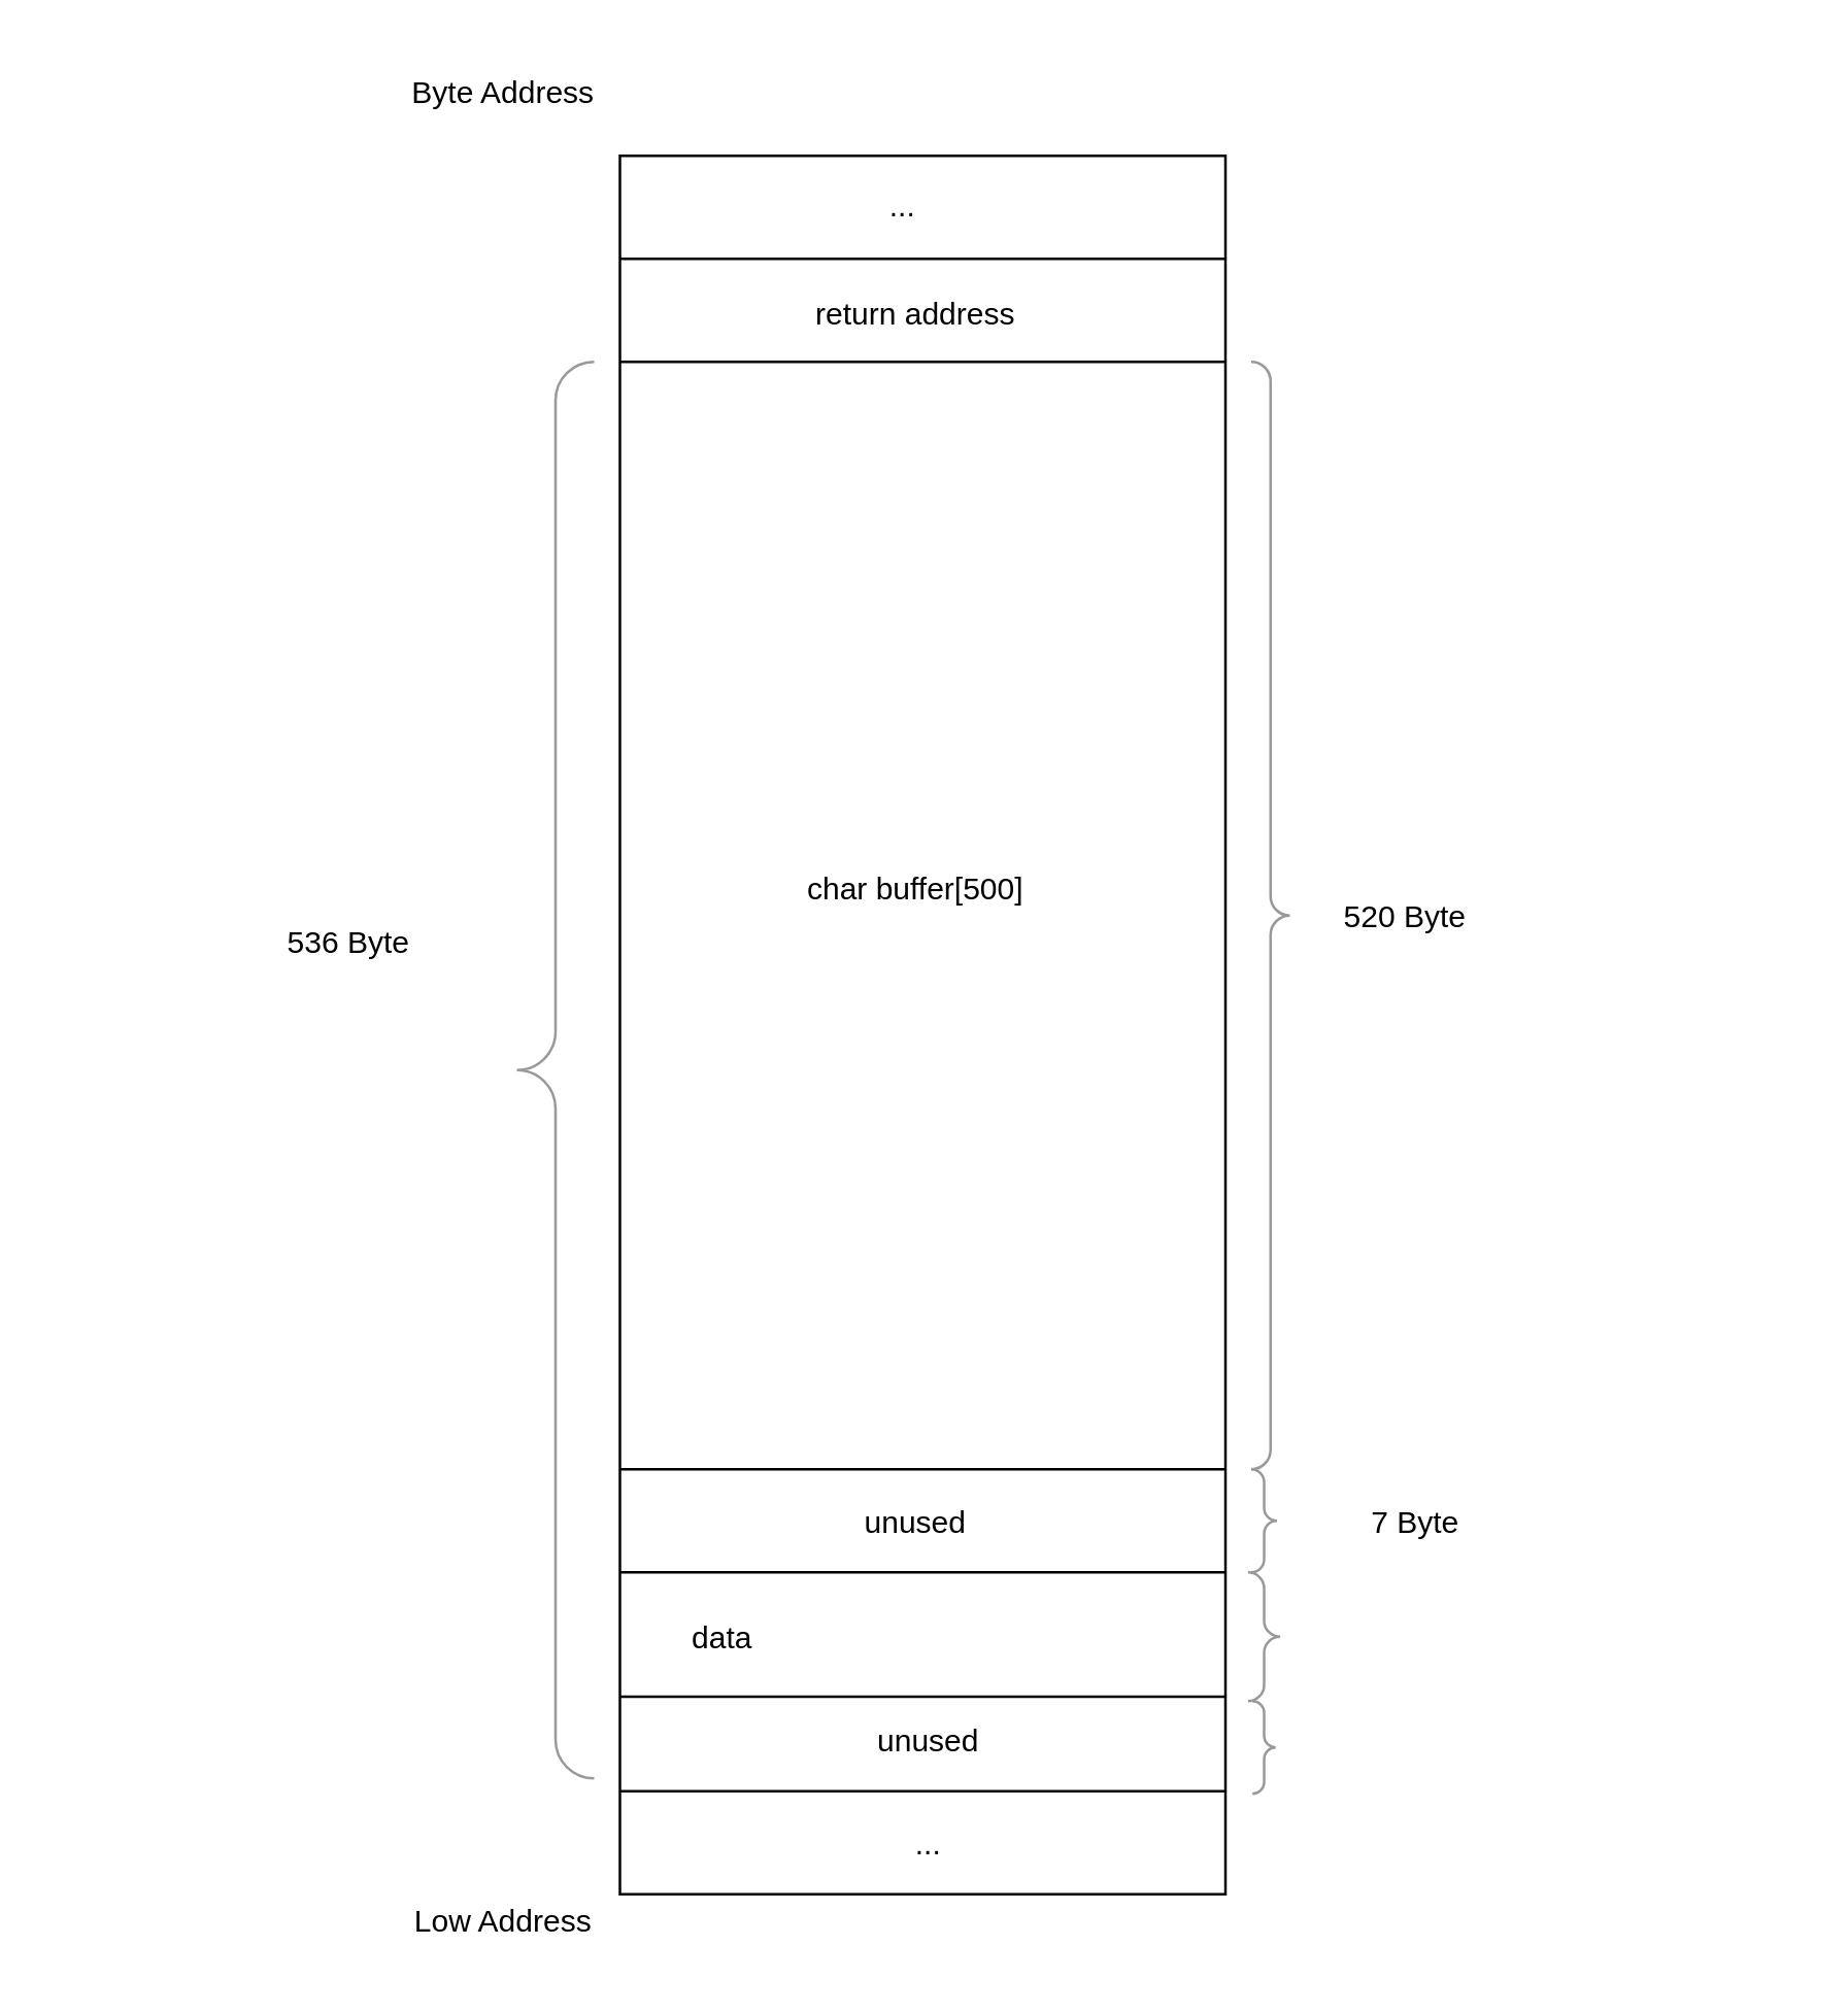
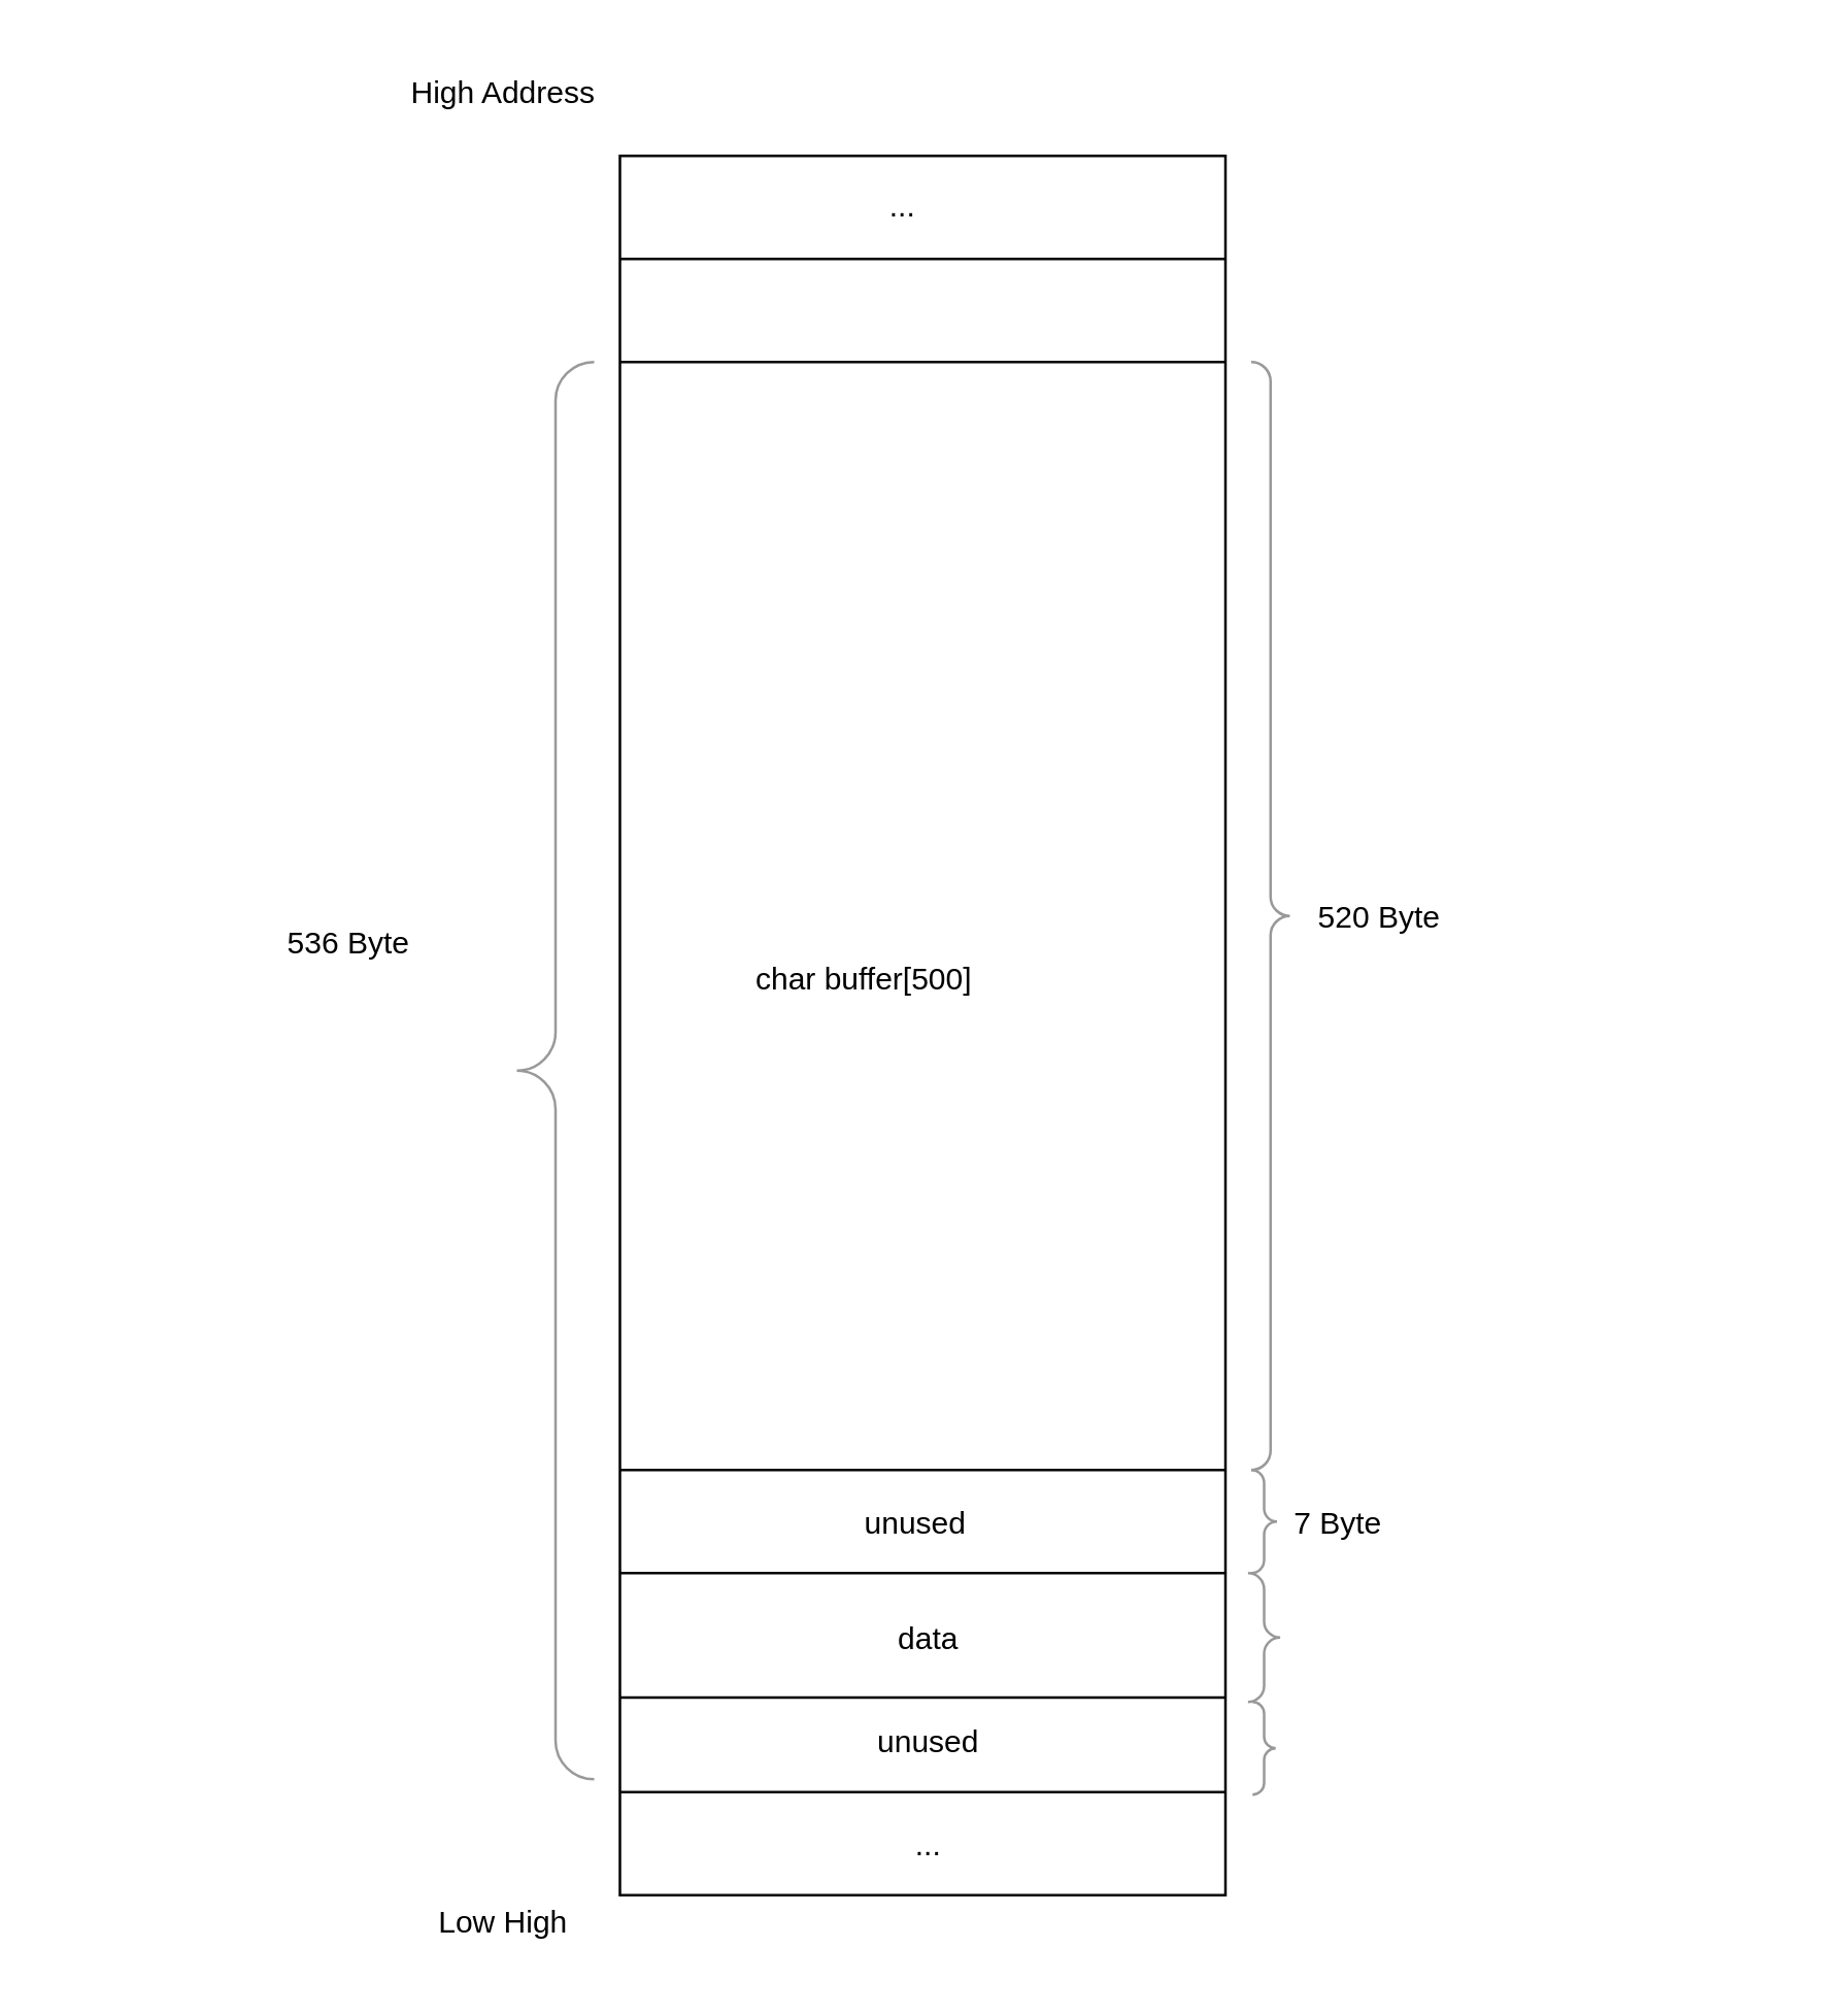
  <mxCell id="0" />
  <mxCell id="1" parent="0" />
  <mxCell id="2" value="" style="shape=process;whiteSpace=wrap;backgroundOutline=1;rotation=90;size=0.059;rounded=0;fontColor=default;labelBorderColor=none;" vertex="1" parent="1"><mxGeometry x="20" y="280" width="675" height="235" as="geometry" /></mxCell>
  <mxCell id="3" value="" style="labelPosition=right;align=left;strokeWidth=1;shape=mxgraph.mockup.markup.curlyBrace;shadow=0;dashed=0;strokeColor=#999999;direction=north;rounded=0;fontColor=default;labelBorderColor=none;" vertex="1" parent="1"><mxGeometry x="200" y="140" width="30" height="550" as="geometry" /></mxCell>
  <mxCell id="4" value="536 Byte" style="text;align=center;verticalAlign=middle;resizable=0;points=[];autosize=1;strokeColor=none;fillColor=none;rounded=0;fontColor=default;labelBorderColor=none;" vertex="1" parent="1"><mxGeometry x="100" y="350" width="70" height="30" as="geometry" /></mxCell>
- <mxCell id="5" value="Byte Address" style="text;align=center;verticalAlign=middle;resizable=0;points=[];autosize=1;strokeColor=none;fillColor=none;rounded=0;fontColor=default;labelBorderColor=none;" vertex="1" parent="1"><mxGeometry x="150" y="20" width="90" height="30" as="geometry" /></mxCell>
- <mxCell id="6" value="Low Address" style="text;align=center;verticalAlign=middle;resizable=0;points=[];autosize=1;strokeColor=none;fillColor=none;rounded=0;fontColor=default;labelBorderColor=none;" vertex="1" parent="1"><mxGeometry x="150" y="730" width="90" height="30" as="geometry" /></mxCell>
+ <mxCell id="5" value="High Address" style="text;align=center;verticalAlign=middle;resizable=0;points=[];autosize=1;strokeColor=none;fillColor=none;rounded=0;fontColor=default;labelBorderColor=none;" vertex="1" parent="1"><mxGeometry x="150" y="20" width="90" height="30" as="geometry" /></mxCell>
+ <mxCell id="6" value="Low High" style="text;align=center;verticalAlign=middle;resizable=0;points=[];autosize=1;strokeColor=none;fillColor=none;rounded=0;fontColor=default;labelBorderColor=none;" vertex="1" parent="1"><mxGeometry x="150" y="730" width="90" height="30" as="geometry" /></mxCell>
  <mxCell id="7" value="" style="endArrow=none;rounded=0;exitX=0.75;exitY=0;exitDx=0;exitDy=0;entryX=0.75;entryY=1;entryDx=0;entryDy=0;fontColor=default;labelBorderColor=none;" edge="1" parent="1"><mxGeometry width="50" height="50" relative="1" as="geometry"><mxPoint x="475" y="658.25" as="sourcePoint" /><mxPoint x="240" y="658.25" as="targetPoint" /></mxGeometry></mxCell>
  <mxCell id="8" value="" style="endArrow=none;rounded=0;exitX=0.75;exitY=0;exitDx=0;exitDy=0;entryX=0.75;entryY=1;entryDx=0;entryDy=0;fontColor=default;labelBorderColor=none;" edge="1" parent="1"><mxGeometry width="50" height="50" relative="1" as="geometry"><mxPoint x="475" y="610" as="sourcePoint" /><mxPoint x="240" y="610" as="targetPoint" /></mxGeometry></mxCell>
  <mxCell id="9" value="unused" style="text;align=center;verticalAlign=middle;resizable=0;points=[];autosize=1;strokeColor=none;fillColor=none;rounded=0;fontColor=default;labelBorderColor=none;" vertex="1" parent="1"><mxGeometry x="330" y="660" width="60" height="30" as="geometry" /></mxCell>
- <mxCell id="10" value="data" style="text;align=center;verticalAlign=middle;resizable=0;points=[];autosize=1;strokeColor=none;fillColor=none;rounded=0;fontColor=default;labelBorderColor=none;" vertex="1" parent="1"><mxGeometry x="255" y="620" width="50" height="30" as="geometry" /></mxCell>
+ <mxCell id="10" value="data" style="text;align=center;verticalAlign=middle;resizable=0;points=[];autosize=1;strokeColor=none;fillColor=none;rounded=0;fontColor=default;labelBorderColor=none;" vertex="1" parent="1"><mxGeometry x="335" y="620" width="50" height="30" as="geometry" /></mxCell>
  <mxCell id="11" value="" style="labelPosition=right;align=left;strokeWidth=1;shape=mxgraph.mockup.markup.curlyBrace;shadow=0;dashed=0;strokeColor=#999999;direction=south;rounded=0;fontColor=default;labelBorderColor=none;" vertex="1" parent="1"><mxGeometry x="480" y="660" width="20" height="36" as="geometry" /></mxCell>
  <mxCell id="12" value="" style="labelPosition=right;align=left;strokeWidth=1;shape=mxgraph.mockup.markup.curlyBrace;shadow=0;dashed=0;strokeColor=#999999;direction=south;rounded=0;fontColor=default;labelBorderColor=none;" vertex="1" parent="1"><mxGeometry x="480" y="610" width="20" height="50" as="geometry" /></mxCell>
  <mxCell id="13" value="" style="endArrow=none;rounded=0;exitX=0.75;exitY=0;exitDx=0;exitDy=0;entryX=0.75;entryY=1;entryDx=0;entryDy=0;fontColor=default;labelBorderColor=none;" edge="1" parent="1"><mxGeometry width="50" height="50" relative="1" as="geometry"><mxPoint x="475" y="570" as="sourcePoint" /><mxPoint x="240" y="570" as="targetPoint" /></mxGeometry></mxCell>
  <mxCell id="14" value="unused" style="text;align=center;verticalAlign=middle;resizable=0;points=[];autosize=1;strokeColor=none;fillColor=none;rounded=0;fontColor=default;labelBorderColor=none;" vertex="1" parent="1"><mxGeometry x="325" y="575" width="60" height="30" as="geometry" /></mxCell>
  <mxCell id="15" value="" style="labelPosition=right;align=left;strokeWidth=1;shape=mxgraph.mockup.markup.curlyBrace;shadow=0;dashed=0;strokeColor=#999999;direction=south;rounded=0;fontColor=default;labelBorderColor=none;" vertex="1" parent="1"><mxGeometry x="480" y="570" width="20" height="40" as="geometry" /></mxCell>
- <mxCell id="16" value="7 Byte" style="text;align=left;verticalAlign=middle;resizable=0;points=[];autosize=1;strokeColor=none;fillColor=none;rounded=0;fontColor=default;labelBorderColor=none;" vertex="1" parent="1"><mxGeometry x="530" y="575" width="60" height="30" as="geometry" /></mxCell>
+ <mxCell id="16" value="7 Byte" style="text;align=left;verticalAlign=middle;resizable=0;points=[];autosize=1;strokeColor=none;fillColor=none;rounded=0;fontColor=default;labelBorderColor=none;" vertex="1" parent="1"><mxGeometry x="500" y="575" width="60" height="30" as="geometry" /></mxCell>
  <mxCell id="17" value="" style="endArrow=none;rounded=0;exitX=0.75;exitY=0;exitDx=0;exitDy=0;entryX=0.75;entryY=1;entryDx=0;entryDy=0;fontColor=default;labelBorderColor=none;" edge="1" parent="1"><mxGeometry width="50" height="50" relative="1" as="geometry"><mxPoint x="475" y="140" as="sourcePoint" /><mxPoint x="240" y="140" as="targetPoint" /></mxGeometry></mxCell>
  <mxCell id="18" value="" style="labelPosition=right;align=left;strokeWidth=1;shape=mxgraph.mockup.markup.curlyBrace;shadow=0;dashed=0;strokeColor=#999999;direction=north;flipV=1;flipH=1;rounded=0;fontColor=default;labelBorderColor=none;" vertex="1" parent="1"><mxGeometry x="485" y="140" width="15" height="430" as="geometry" /></mxCell>
- <mxCell id="19" value="520 Byte" style="text;align=center;verticalAlign=middle;resizable=0;points=[];autosize=1;strokeColor=none;fillColor=none;rounded=0;fontColor=default;labelBorderColor=none;" vertex="1" parent="1"><mxGeometry x="510" y="340" width="70" height="30" as="geometry" /></mxCell>
- <mxCell id="20" value="char buffer[500]" style="text;strokeColor=none;fillColor=none;align=center;verticalAlign=middle;whiteSpace=wrap;rounded=0;fontColor=default;labelBorderColor=none;" vertex="1" parent="1"><mxGeometry x="305" y="330" width="100" height="30" as="geometry" /></mxCell>
- <mxCell id="21" value="return address" style="text;align=center;verticalAlign=middle;resizable=0;points=[];autosize=1;strokeColor=none;fillColor=none;rounded=0;fontColor=default;labelBorderColor=none;" vertex="1" parent="1"><mxGeometry x="305" y="106" width="100" height="30" as="geometry" /></mxCell>
+ <mxCell id="19" value="520 Byte" style="text;align=center;verticalAlign=middle;resizable=0;points=[];autosize=1;strokeColor=none;fillColor=none;rounded=0;fontColor=default;labelBorderColor=none;" vertex="1" parent="1"><mxGeometry x="500" y="340" width="70" height="30" as="geometry" /></mxCell>
+ <mxCell id="20" value="char buffer[500]" style="text;strokeColor=none;fillColor=none;align=center;verticalAlign=middle;whiteSpace=wrap;rounded=0;fontColor=default;labelBorderColor=none;" vertex="1" parent="1"><mxGeometry x="285" y="365" width="100" height="30" as="geometry" /></mxCell>
  <mxCell id="22" value="..." style="text;align=center;verticalAlign=middle;resizable=0;points=[];autosize=1;strokeColor=none;fillColor=none;rounded=0;fontColor=default;labelBorderColor=none;" vertex="1" parent="1"><mxGeometry x="345" y="700" width="30" height="30" as="geometry" /></mxCell>
  <mxCell id="23" value="..." style="text;align=center;verticalAlign=middle;resizable=0;points=[];autosize=1;strokeColor=none;fillColor=none;rounded=0;fontColor=default;labelBorderColor=none;" vertex="1" parent="1"><mxGeometry x="335" y="64" width="30" height="30" as="geometry" /></mxCell>
